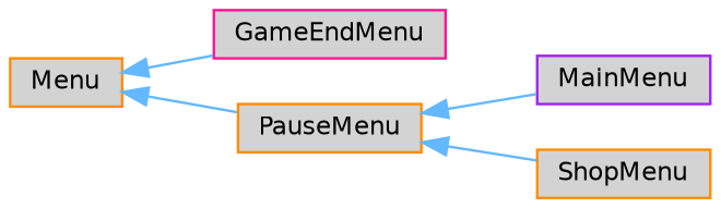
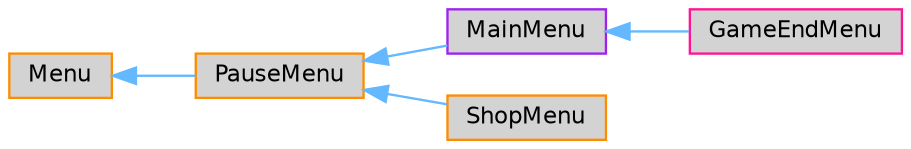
  digraph {
    rankdir=LR
    node [color=darkorange fillcolor=lightgrey fontname=Helvetica fontsize=10 shape=box style=filled]
    edge [color=steelblue1 dir=back fontname=Helvetica fontsize=10 labelfontname=Helvetica labelfontsize=10 style=solid]
    n1 [height=0.2 label=Menu width=0.4]
    n2 [color=deeppink height=0.2 label=GameEndMenu width=0.4]
    n3 [height=0.2 label=PauseMenu width=0.4]
    n4 [color=purple height=0.2 label=MainMenu width=0.4]
    n5 [height=0.2 label=ShopMenu width=0.4]
-   n1 -> n2
+   n4 -> n2
    n1 -> n3
    n3 -> n4
    n3 -> n5
  }
